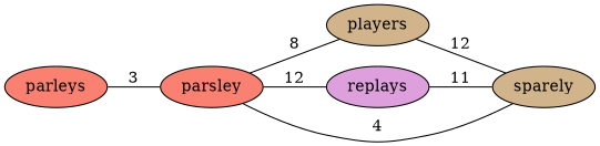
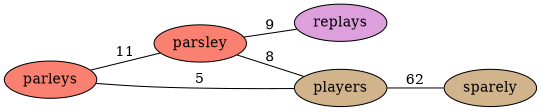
  graph {
    rankdir=LR
    node [fillcolor=salmon style=filled]
    parleys
    parsley
    players [fillcolor=tan]
    replays [fillcolor=plum]
    sparely [fillcolor=tan]
-   parleys -- parsley [label=3]
+   parleys -- parsley [label=11]
+   parleys -- players [label=5]
    parsley -- players [label=8]
-   parsley -- replays [label=12]
-   parsley -- sparely [label=4]
-   players -- sparely [label=12]
-   replays -- sparely [label=11]
+   parsley -- replays [label=9]
+   players -- sparely [label=62]
  }
